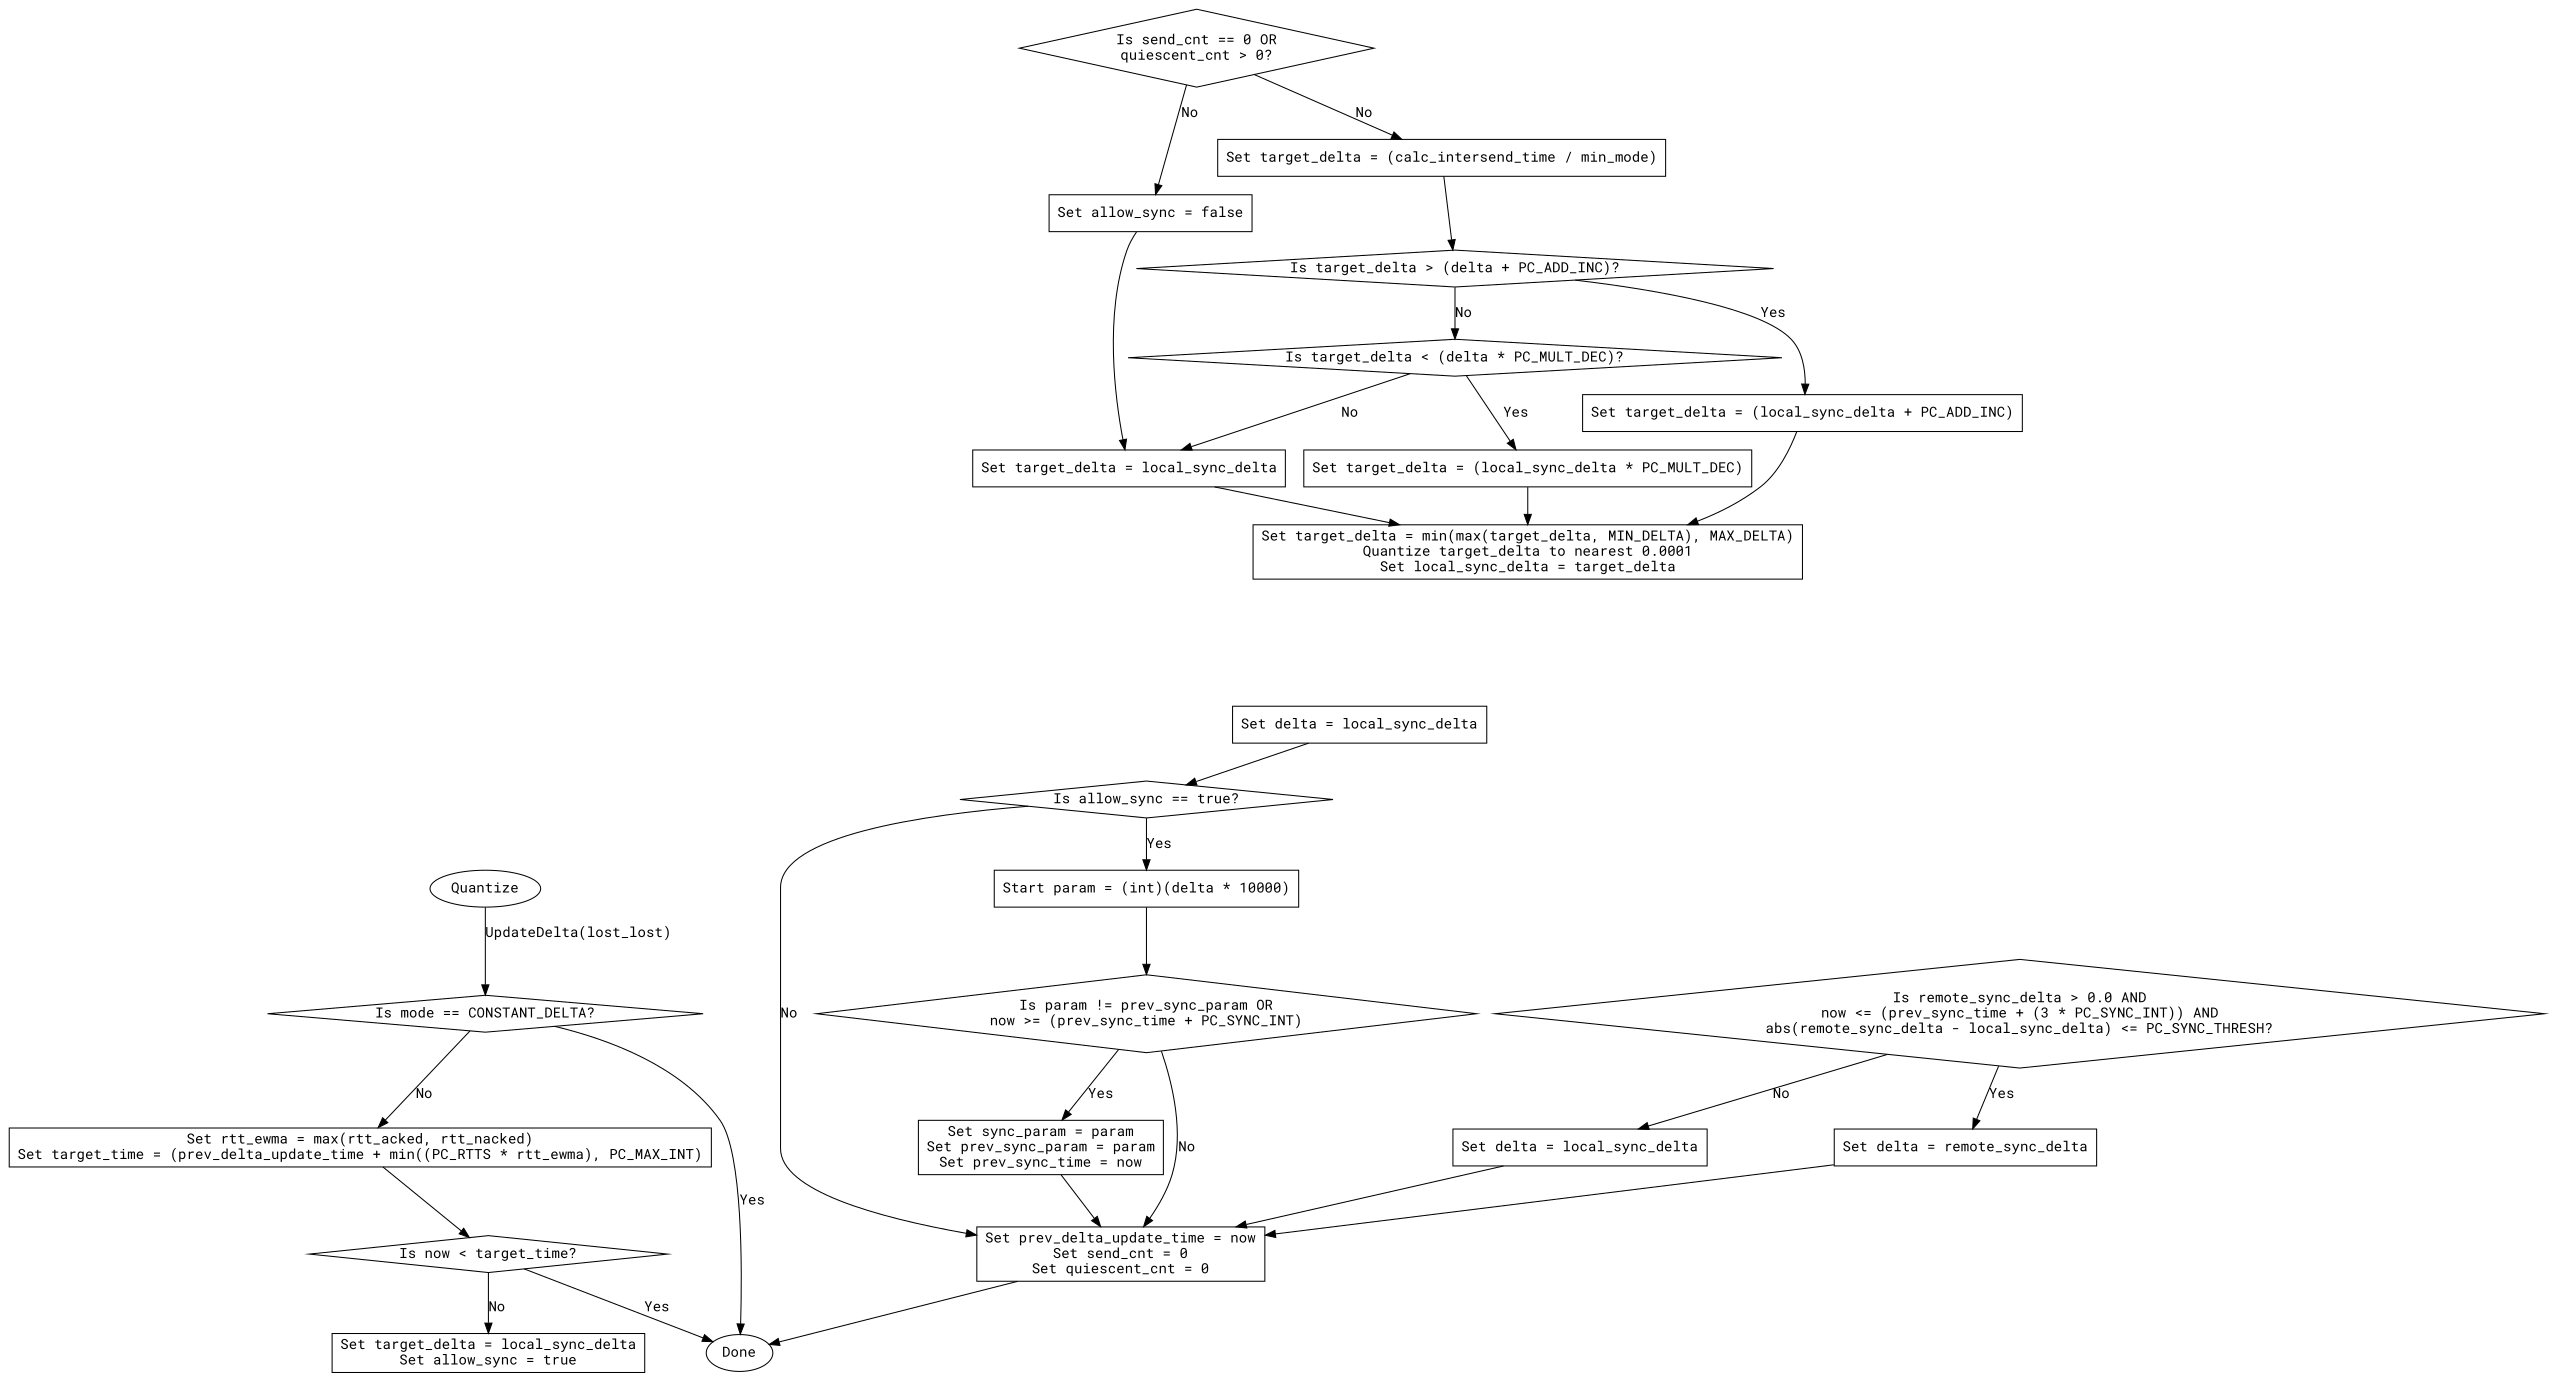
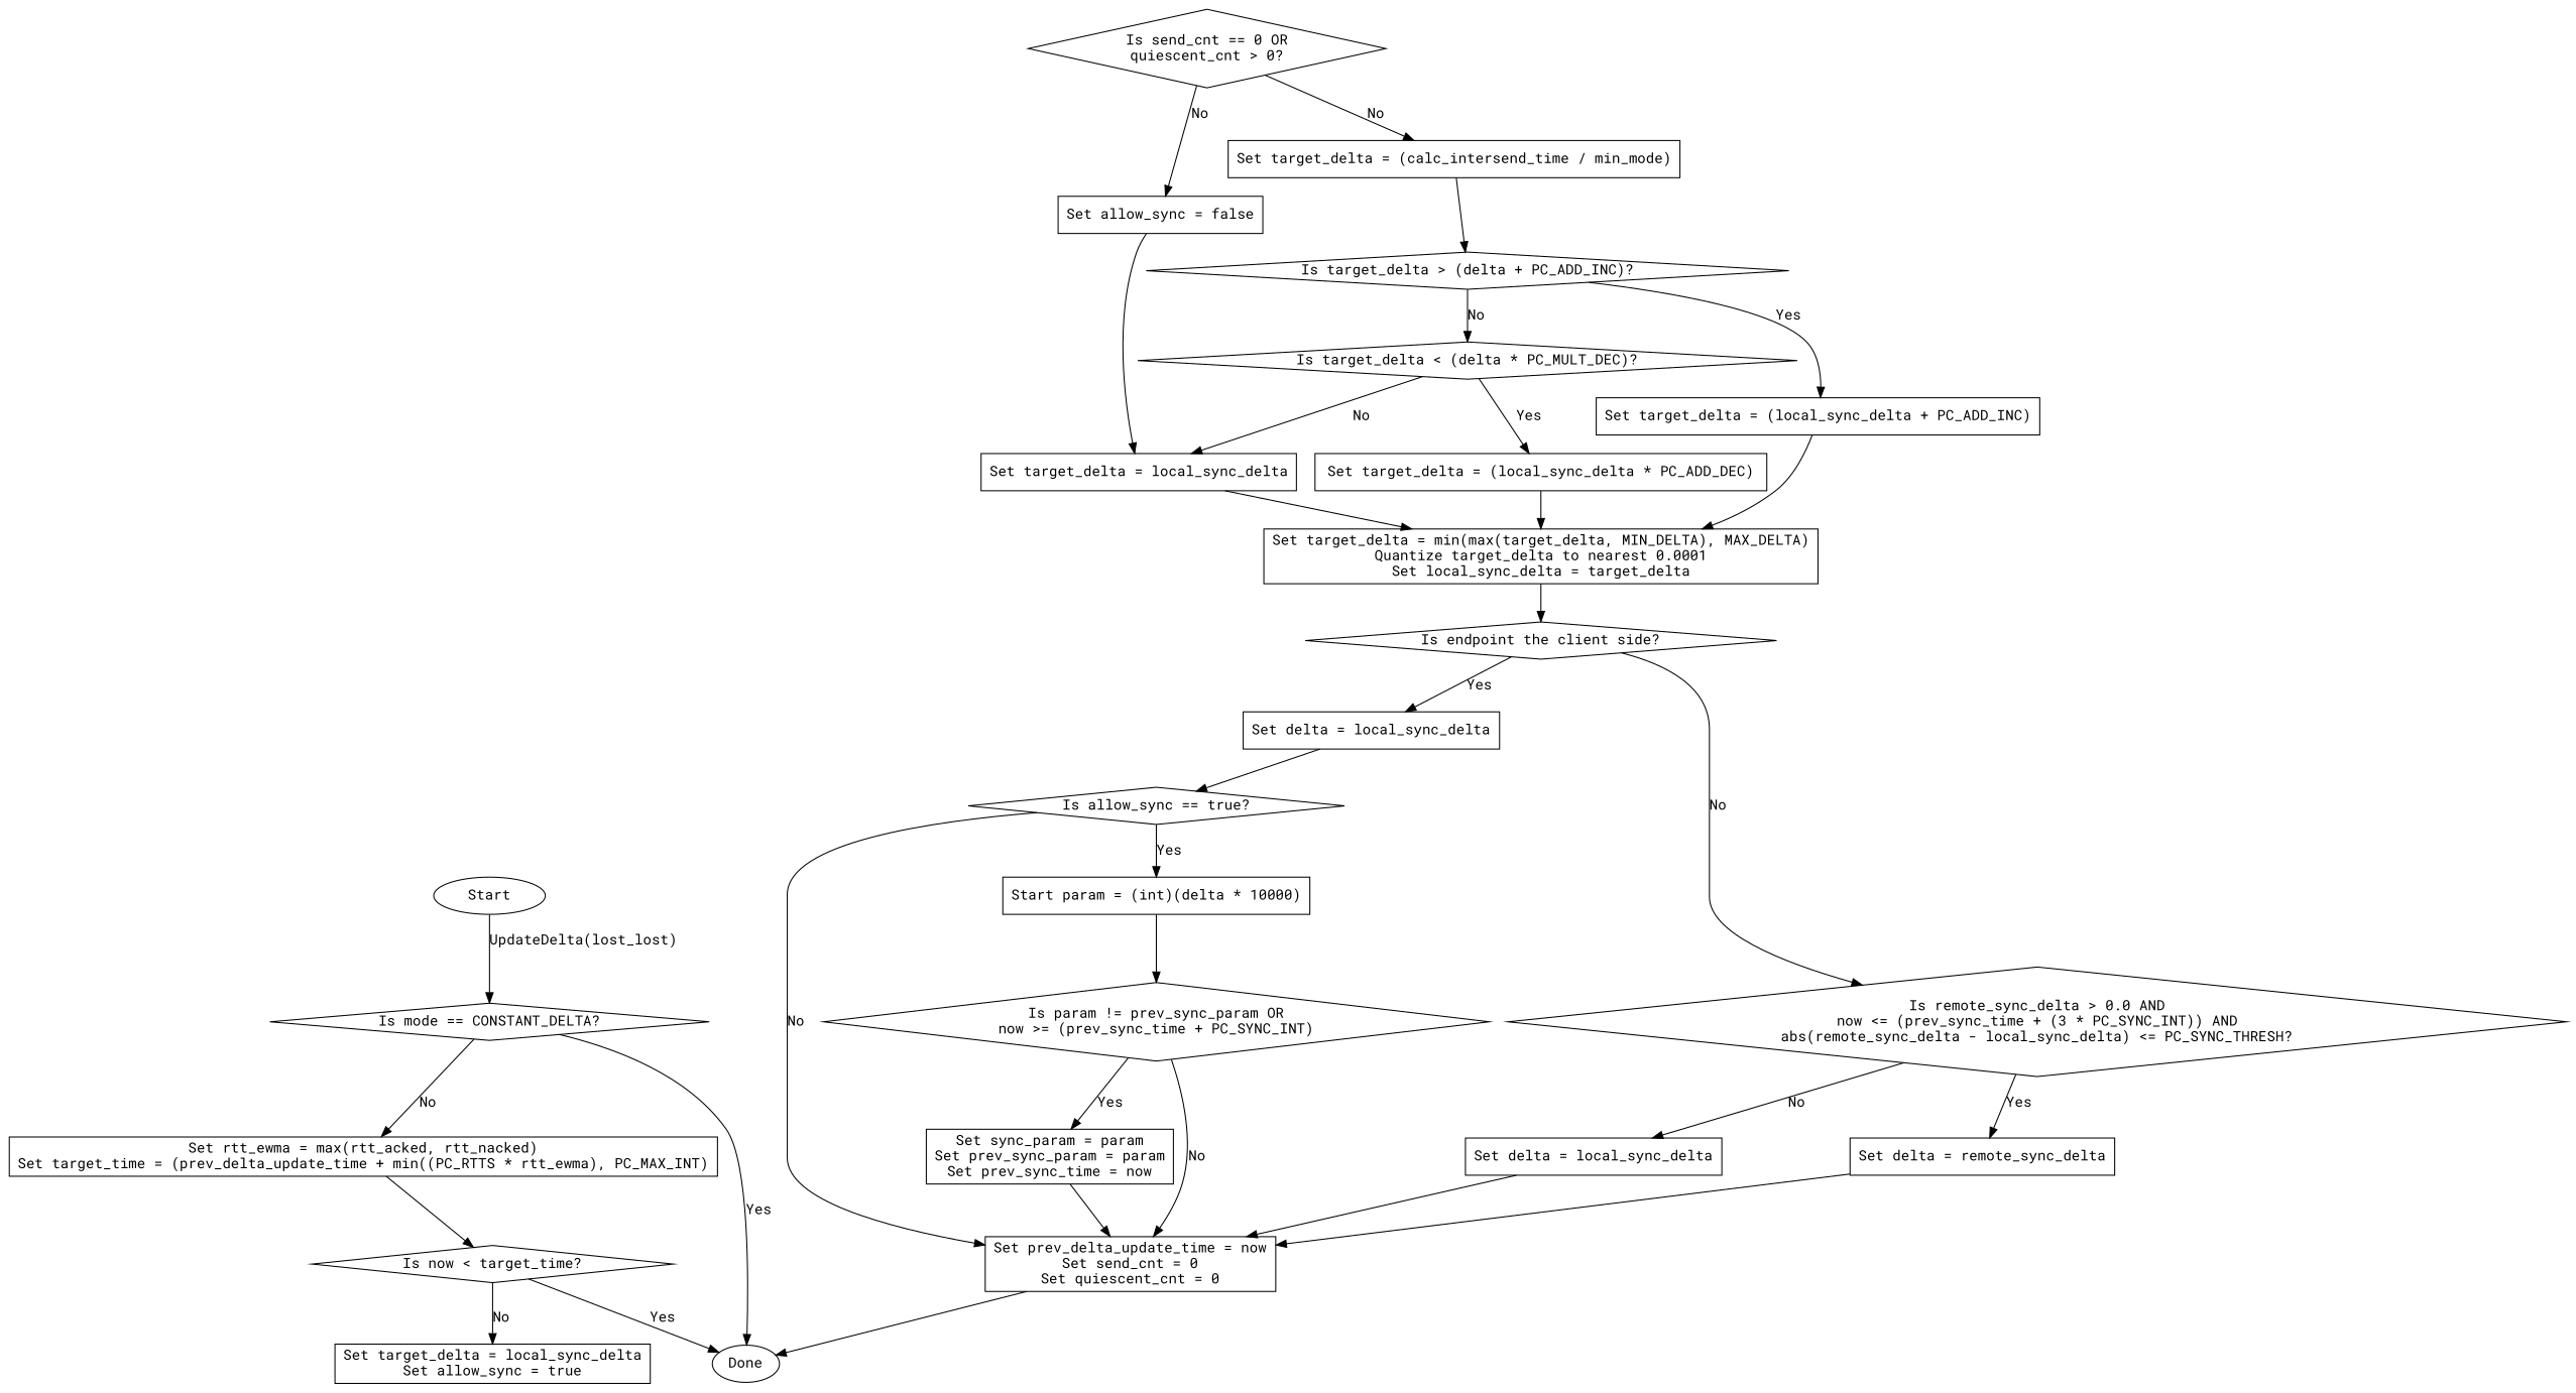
  digraph {
    fontname="Roboto Mono"
    node [fontname="Roboto Mono" shape=box]
    edge [fontname="Roboto Mono"]
-   n1 [label=Quantize shape=ellipse]
+   n1 [label=Start shape=ellipse]
    n2 [label="Is mode == CONSTANT_DELTA?" shape=diamond]
    n3 [label=Done shape=ellipse]
    n4 [label="Set rtt_ewma = max(rtt_acked, rtt_nacked)\nSet target_time = (prev_delta_update_time + min((PC_RTTS * rtt_ewma), PC_MAX_INT)"]
    n5 [label="Is now < target_time?" shape=diamond]
    n6 [label="Set target_delta = local_sync_delta\nSet allow_sync = true"]
    n7 [label="Is send_cnt == 0 OR\nquiescent_cnt > 0?" shape=diamond]
    n8 [label="Set allow_sync = false"]
    n9 [label="Set target_delta = (calc_intersend_time / min_mode)"]
    n10 [label="Set target_delta = local_sync_delta"]
    n11 [label="Set target_delta = min(max(target_delta, MIN_DELTA), MAX_DELTA)\nQuantize target_delta to nearest 0.0001\nSet local_sync_delta = target_delta"]
    n12 [label="Is target_delta > (delta + PC_ADD_INC)?" shape=diamond]
    n13 [label="Set target_delta = (local_sync_delta + PC_ADD_INC)"]
    n14 [label="Is target_delta < (delta * PC_MULT_DEC)?" shape=diamond]
-   n16 [label="Set target_delta = (local_sync_delta * PC_MULT_DEC)"]
+   n15 [label="Is endpoint the client side?" shape=diamond]
+   n16 [label="Set target_delta = (local_sync_delta * PC_ADD_DEC)"]
    n17 [label="Set delta = local_sync_delta"]
    n18 [label="Is remote_sync_delta > 0.0 AND\nnow <= (prev_sync_time + (3 * PC_SYNC_INT)) AND\nabs(remote_sync_delta - local_sync_delta) <= PC_SYNC_THRESH?" shape=diamond]
    n19 [label="Is allow_sync == true?" shape=diamond]
    n20 [label="Start param = (int)(delta * 10000)"]
    n21 [label="Set prev_delta_update_time = now\nSet send_cnt = 0\nSet quiescent_cnt = 0"]
    n22 [label="Is param != prev_sync_param OR\nnow >= (prev_sync_time + PC_SYNC_INT)" shape=diamond]
    n23 [label="Set sync_param = param\nSet prev_sync_param = param\nSet prev_sync_time = now"]
    n24 [label="Set delta = remote_sync_delta"]
    n25 [label="Set delta = local_sync_delta"]
    n1 -> n2 [label="UpdateDelta(lost_lost)"]
    n2 -> n3 [label=Yes]
    n2 -> n4 [label=No]
    n4 -> n5
    n5 -> n3 [label=Yes]
    n5 -> n6 [label=No]
    n7 -> n8 [label=No]
    n7 -> n9 [label=No]
    n8 -> n10
    n9 -> n12
    n10 -> n11
+   n11 -> n15
    n12 -> n13 [label=Yes]
    n12 -> n14 [label=No]
    n13 -> n11
    n14 -> n10 [label=No]
    n14 -> n16 [label=Yes]
+   n15 -> n17 [label=Yes]
+   n15 -> n18 [label=No]
    n16 -> n11
    n17 -> n19
    n18 -> n24 [label=Yes]
    n18 -> n25 [label=No]
    n19 -> n20 [label=Yes]
    n19 -> n21 [label=No]
    n20 -> n22
    n21 -> n3
    n22 -> n21 [label=No]
    n22 -> n23 [label=Yes]
    n23 -> n21
    n24 -> n21
    n25 -> n21
  }
